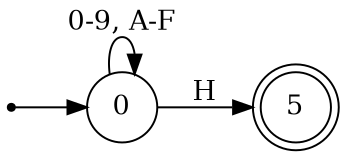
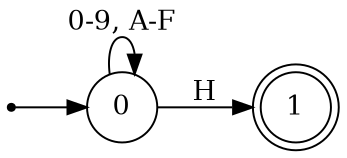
  digraph {
    rankdir=LR
    x [shape=point]
    0 [shape=circle]
-   1 [shape=doublecircle label=5]
+   1 [shape=doublecircle]
    x -> 0
    0 -> 0 [label="0-9, A-F"]
    0 -> 1 [label=H]
  }
